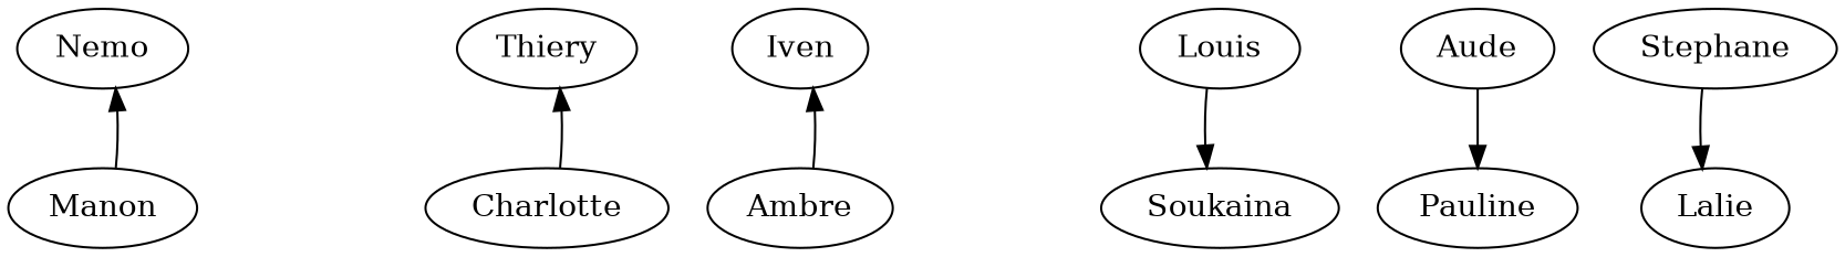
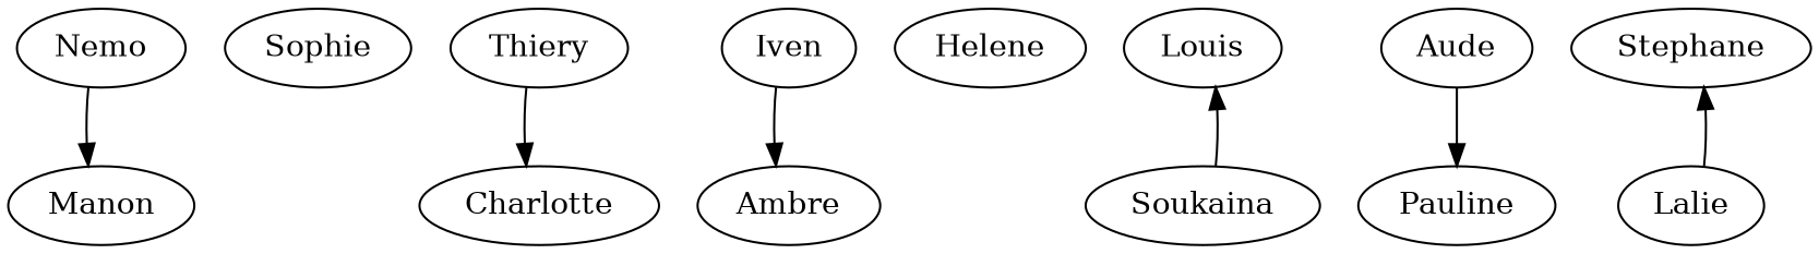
  strict digraph {
    Nemo
    Manon
+   Sophie
    Thiery
    Charlotte
    Iven
    Ambre
+   Helene
    Louis
    Soukaina
    Aude
    Pauline
    Stephane
    Lalie
-   Manon -> Nemo
-   Charlotte -> Thiery
-   Ambre -> Iven
-   Louis -> Soukaina
+   Nemo -> Manon
+   Thiery -> Charlotte
+   Iven -> Ambre
+   Soukaina -> Louis
    Aude -> Pauline
-   Stephane -> Lalie
+   Lalie -> Stephane
  }
